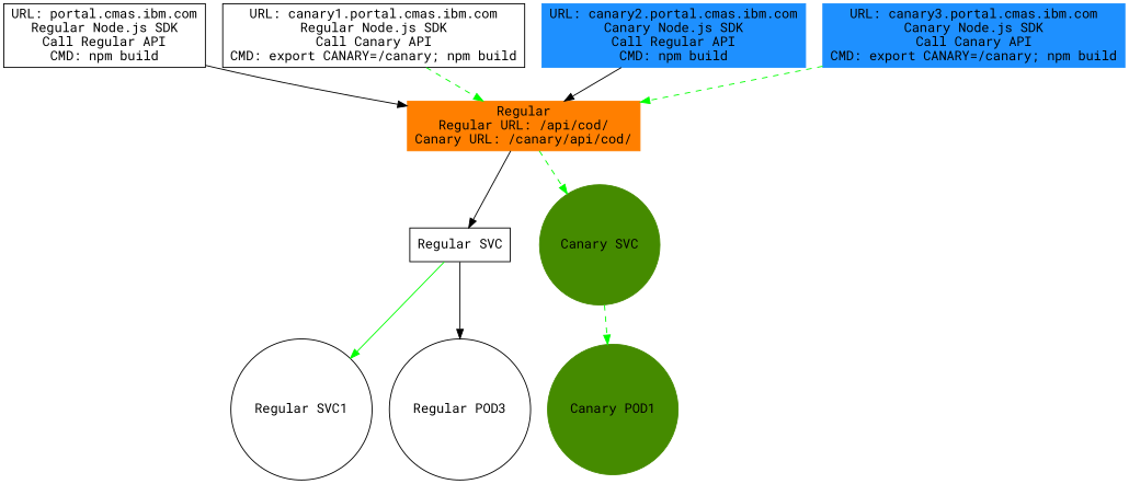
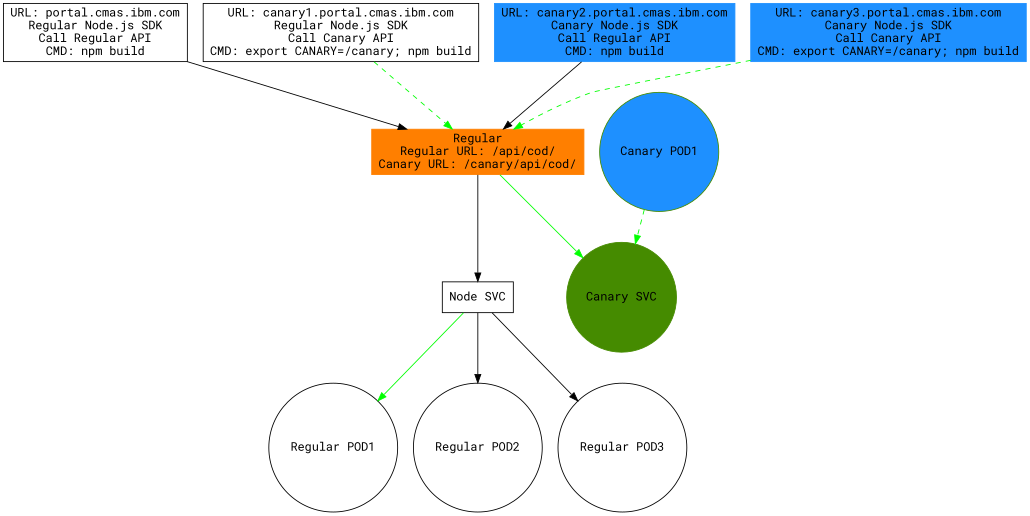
  digraph {
    fontname="Roboto Mono"
    rankdir=TB
    node [fontname="Roboto Mono" shape=box]
    edge [fontname="Roboto Mono"]
    n1 [label="URL: portal.cmas.ibm.com\nRegular Node.js SDK\nCall Regular API\nCMD: npm build"]
    n2 [color=darkorange1 label="Regular\nRegular URL: /api/cod/\nCanary URL: /canary/api/cod/" style=filled]
-   n3 [label="Regular SVC"]
+   n3 [label="Node SVC"]
    n4 [color=chartreuse4 label="Canary SVC" shape=circle style=filled]
    n5 [label="URL: canary1.portal.cmas.ibm.com\nRegular Node.js SDK\nCall Canary API\nCMD: export CANARY=/canary; npm build"]
    n6 [color=dodgerblue1 label="URL: canary2.portal.cmas.ibm.com\nCanary Node.js SDK\nCall Regular API\nCMD: npm build" style=filled]
    n7 [color=dodgerblue1 label="URL: canary3.portal.cmas.ibm.com\nCanary Node.js SDK\nCall Canary API\nCMD: export CANARY=/canary; npm build" style=filled]
-   n8 [label="Regular SVC1" shape=circle]
+   n8 [label="Regular POD1" shape=circle]
+   n9 [label="Regular POD2" shape=circle]
    n10 [label="Regular POD3" shape=circle]
-   n11 [color=chartreuse4 label="Canary POD1" shape=circle style=filled]
+   n11 [color=chartreuse4 label="Canary POD1" shape=circle style=filled fillcolor=dodgerblue1]
    n1 -> n2
    n2 -> n3
-   n2 -> n4 [color=green style=dashed]
+   n2 -> n4 [color=green style=solid]
    n3 -> n8 [color=green]
+   n3 -> n9
    n3 -> n10
-   n4 -> n11 [color=green style=dashed]
+   n11 -> n4 [color=green style=dashed]
    n5 -> n2 [color=green style=dashed]
    n6 -> n2
    n7 -> n2 [color=green style=dashed]
  }
